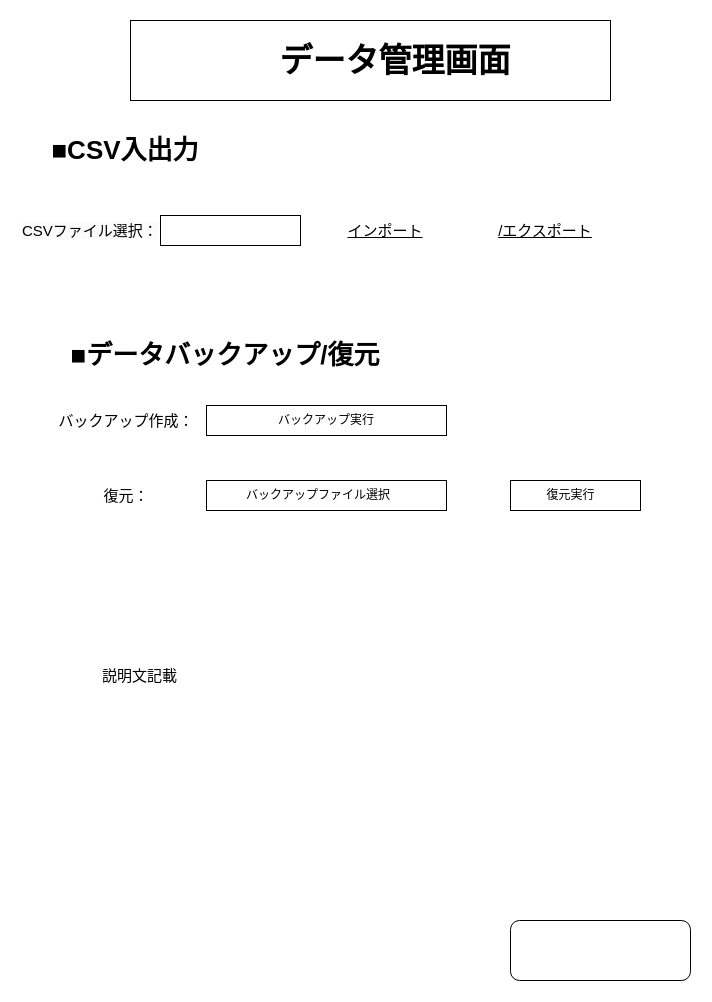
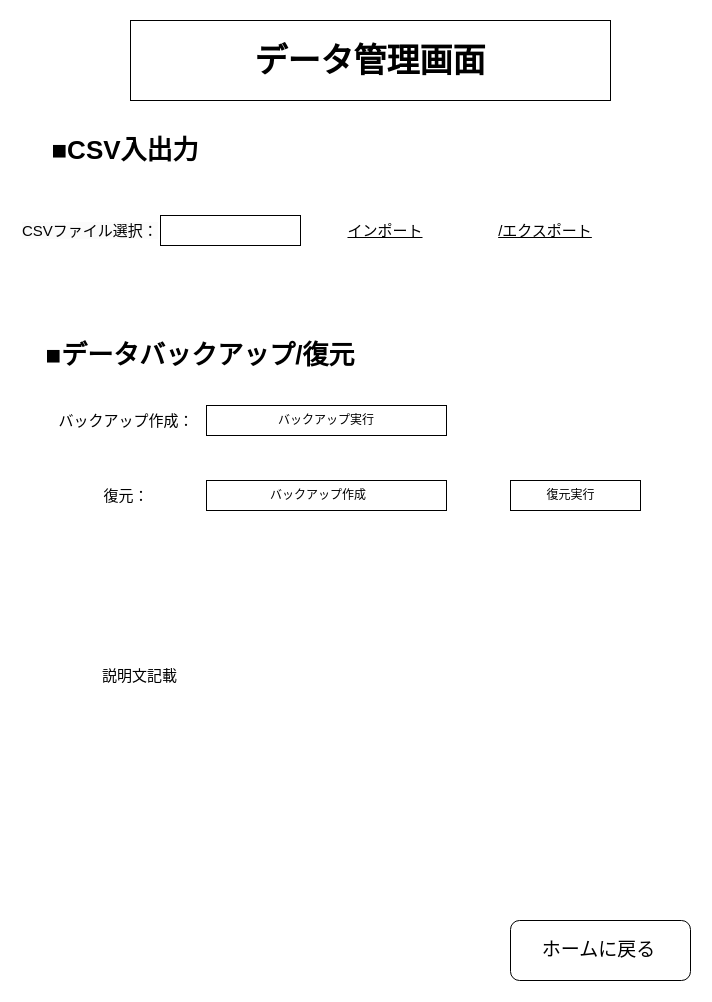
  <mxCell id="0" />
  <mxCell id="1" parent="0" />
  <mxCell id="2" value="" style="group" vertex="1" connectable="0" parent="1"><mxGeometry x="130" y="20" width="480" height="80" as="geometry" /></mxCell>
  <mxCell id="3" value="" style="rounded=0;whiteSpace=wrap;html=1;" vertex="1" parent="2"><mxGeometry width="480" height="80" as="geometry" /></mxCell>
- <mxCell id="4" value="&lt;span style=&quot;font-size: 33px;&quot;&gt;&lt;b&gt;データ管理画面&lt;/b&gt;&lt;/span&gt;" style="text;html=1;align=center;verticalAlign=middle;whiteSpace=wrap;rounded=0;" vertex="1" parent="2"><mxGeometry x="55" y="29.091" width="420" height="21.818" as="geometry" /></mxCell>
+ <mxCell id="4" value="&lt;span style=&quot;font-size: 33px;&quot;&gt;&lt;b&gt;データ管理画面&lt;/b&gt;&lt;/span&gt;" style="text;html=1;align=center;verticalAlign=middle;whiteSpace=wrap;rounded=0;" vertex="1" parent="2"><mxGeometry x="30" y="29.091" width="420" height="21.818" as="geometry" /></mxCell>
  <mxCell id="5" value="■CSV入出力" style="text;html=1;align=center;verticalAlign=middle;whiteSpace=wrap;rounded=0;fontStyle=1;fontSize=26;" vertex="1" parent="1"><mxGeometry x="50" y="135" width="150" height="30" as="geometry" /></mxCell>
  <mxCell id="6" value="" style="rounded=0;whiteSpace=wrap;html=1;" vertex="1" parent="1"><mxGeometry x="160" y="215" width="140" height="30" as="geometry" /></mxCell>
  <mxCell id="7" value="&lt;span style=&quot;color: rgb(0, 0, 0); font-family: Helvetica; font-size: 15px; font-style: normal; font-variant-ligatures: normal; font-variant-caps: normal; font-weight: 400; letter-spacing: normal; orphans: 2; text-align: center; text-indent: 0px; text-transform: none; widows: 2; word-spacing: 0px; -webkit-text-stroke-width: 0px; white-space: normal; background-color: rgb(251, 251, 251); text-decoration-thickness: initial; text-decoration-style: initial; text-decoration-color: initial; float: none; display: inline !important;&quot;&gt;CSVファイル選択：&lt;/span&gt;" style="text;whiteSpace=wrap;html=1;" vertex="1" parent="1"><mxGeometry x="20" y="215" width="170" height="40" as="geometry" /></mxCell>
  <mxCell id="8" value="インポート" style="text;html=1;align=center;verticalAlign=middle;whiteSpace=wrap;rounded=0;fontSize=15;fontStyle=4" vertex="1" parent="1"><mxGeometry x="250" y="200" width="270" height="60" as="geometry" /></mxCell>
  <mxCell id="9" value="/エクスポート" style="text;html=1;align=center;verticalAlign=middle;whiteSpace=wrap;rounded=0;fontSize=15;fontStyle=4" vertex="1" parent="1"><mxGeometry x="410" y="200" width="270" height="60" as="geometry" /></mxCell>
- <mxCell id="10" value="■データバックアップ/復元" style="text;html=1;align=center;verticalAlign=middle;whiteSpace=wrap;rounded=0;fontStyle=1;fontSize=26;" vertex="1" parent="1"><mxGeometry x="55" y="340" width="340" height="30" as="geometry" /></mxCell>
+ <mxCell id="10" value="■データバックアップ/復元" style="text;html=1;align=center;verticalAlign=middle;whiteSpace=wrap;rounded=0;fontStyle=1;fontSize=26;" vertex="1" parent="1"><mxGeometry x="30" y="340" width="340" height="30" as="geometry" /></mxCell>
  <mxCell id="11" value="" style="group" vertex="1" connectable="0" parent="1"><mxGeometry x="70" y="390" width="376" height="60" as="geometry" /></mxCell>
  <mxCell id="12" value="バックアップ作成：" style="text;html=1;align=center;verticalAlign=middle;whiteSpace=wrap;rounded=0;fontSize=15;" vertex="1" parent="11"><mxGeometry x="-24" width="160" height="60" as="geometry" /></mxCell>
  <mxCell id="13" value="" style="rounded=0;whiteSpace=wrap;html=1;" vertex="1" parent="11"><mxGeometry x="136" y="15" width="240" height="30" as="geometry" /></mxCell>
  <mxCell id="14" value="バックアップ実行" style="text;html=1;align=center;verticalAlign=middle;whiteSpace=wrap;rounded=0;" vertex="1" parent="11"><mxGeometry x="204" y="15" width="104" height="30" as="geometry" /></mxCell>
  <mxCell id="15" value="" style="group" vertex="1" connectable="0" parent="1"><mxGeometry x="70" y="465" width="376" height="60" as="geometry" /></mxCell>
  <mxCell id="16" value="復元：" style="text;html=1;align=center;verticalAlign=middle;whiteSpace=wrap;rounded=0;fontSize=15;" vertex="1" parent="15"><mxGeometry x="-24" width="160" height="60" as="geometry" /></mxCell>
  <mxCell id="17" value="" style="group" vertex="1" connectable="0" parent="15"><mxGeometry x="136" y="15" width="240" height="30" as="geometry" /></mxCell>
  <mxCell id="18" value="" style="rounded=0;whiteSpace=wrap;html=1;" vertex="1" parent="17"><mxGeometry width="240" height="30" as="geometry" /></mxCell>
- <mxCell id="19" value="バックアップファイル選択" style="text;html=1;align=center;verticalAlign=middle;whiteSpace=wrap;rounded=0;" vertex="1" parent="17"><mxGeometry x="34" width="156" height="30" as="geometry" /></mxCell>
+ <mxCell id="19" value="バックアップ作成" style="text;html=1;align=center;verticalAlign=middle;whiteSpace=wrap;rounded=0;" vertex="1" parent="17"><mxGeometry x="34" width="156" height="30" as="geometry" /></mxCell>
  <mxCell id="20" value="" style="group" vertex="1" connectable="0" parent="1"><mxGeometry x="510" y="480" width="130" height="30" as="geometry" /></mxCell>
  <mxCell id="21" value="" style="rounded=0;whiteSpace=wrap;html=1;" vertex="1" parent="20"><mxGeometry width="130" height="30" as="geometry" /></mxCell>
  <mxCell id="22" value="復元実行" style="text;html=1;align=center;verticalAlign=middle;whiteSpace=wrap;rounded=0;" vertex="1" parent="20"><mxGeometry x="18.417" width="84.5" height="30" as="geometry" /></mxCell>
  <mxCell id="23" value="" style="group" vertex="1" connectable="0" parent="1"><mxGeometry x="510" y="920" width="180" height="60" as="geometry" /></mxCell>
  <mxCell id="24" value="" style="rounded=1;whiteSpace=wrap;html=1;container=0;" vertex="1" parent="23"><mxGeometry width="180" height="60" as="geometry" /></mxCell>
+ <mxCell id="25" value="ホームに戻る" style="text;html=1;align=center;verticalAlign=middle;whiteSpace=wrap;rounded=0;fontSize=19;container=0;" vertex="1" parent="23"><mxGeometry x="17" y="15" width="143" height="30" as="geometry" /></mxCell>
  <mxCell id="26" value="&lt;div style=&quot;text-align: center;&quot;&gt;&lt;span style=&quot;background-color: transparent; font-size: 15px;&quot;&gt;説明文記載&lt;/span&gt;&lt;/div&gt;" style="text;whiteSpace=wrap;html=1;" vertex="1" parent="1"><mxGeometry x="100" y="660" width="80" height="40" as="geometry" /></mxCell>
